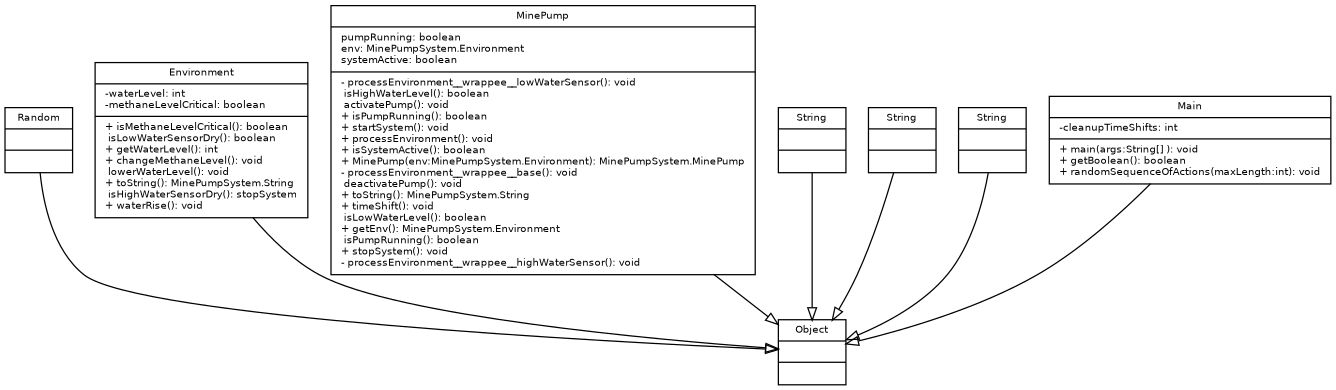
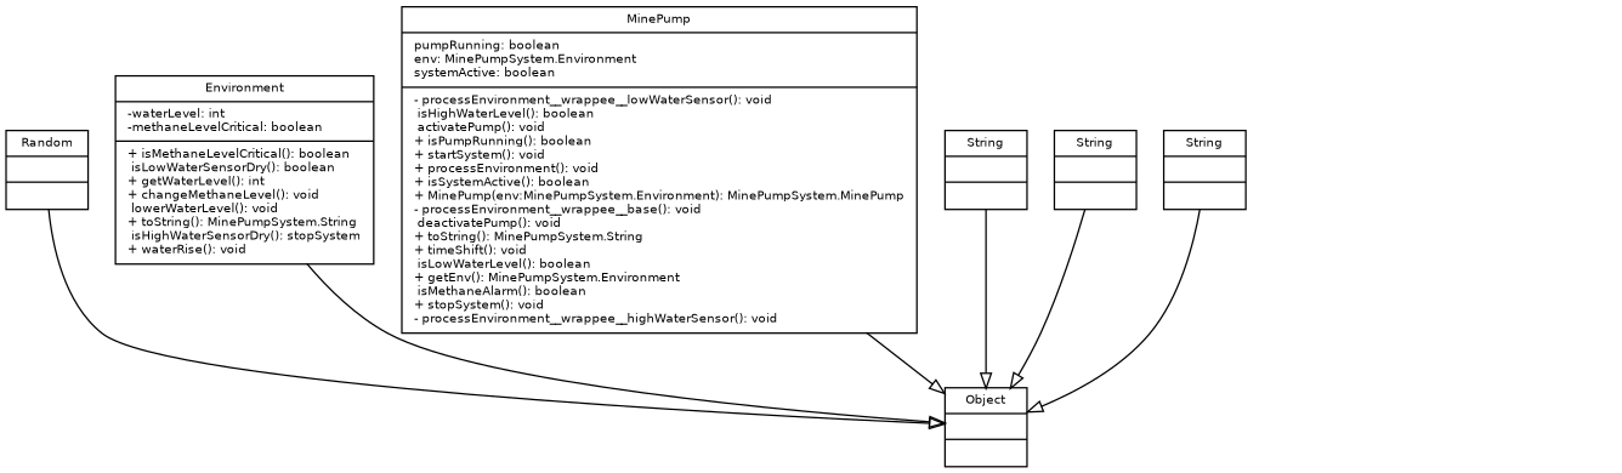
  digraph {
    fontname="Bitstream Vera Sans"
    fontsize=8
    node [fontname="Bitstream Vera Sans" fontsize=8 shape=record]
    edge [arrowhead=empty arrowtail=none fontname="Bitstream Vera Sans" fontsize=8 style=solid]
    n1 [label="{Random||}"]
    n2 [label="{Object||}"]
    n3 [label="{Environment|-waterLevel: int\l-methaneLevelCritical: boolean\l|+ isMethaneLevelCritical(): boolean\l isLowWaterSensorDry(): boolean\l+ getWaterLevel(): int\l+ changeMethaneLevel(): void\l lowerWaterLevel(): void\l+ toString(): MinePumpSystem.String\l isHighWaterSensorDry(): stopSystem\l+ waterRise(): void\l}"]
-   n4 [label="{MinePump|pumpRunning: boolean\lenv: MinePumpSystem.Environment\lsystemActive: boolean\l|- processEnvironment__wrappee__lowWaterSensor(): void\l isHighWaterLevel(): boolean\l activatePump(): void\l+ isPumpRunning(): boolean\l+ startSystem(): void\l+ processEnvironment(): void\l+ isSystemActive(): boolean\l+ MinePump(env:MinePumpSystem.Environment): MinePumpSystem.MinePump\l- processEnvironment__wrappee__base(): void\l deactivatePump(): void\l+ toString(): MinePumpSystem.String\l+ timeShift(): void\l isLowWaterLevel(): boolean\l+ getEnv(): MinePumpSystem.Environment\l isPumpRunning(): boolean\l+ stopSystem(): void\l- processEnvironment__wrappee__highWaterSensor(): void\l}"]
+   n4 [label="{MinePump|pumpRunning: boolean\lenv: MinePumpSystem.Environment\lsystemActive: boolean\l|- processEnvironment__wrappee__lowWaterSensor(): void\l isHighWaterLevel(): boolean\l activatePump(): void\l+ isPumpRunning(): boolean\l+ startSystem(): void\l+ processEnvironment(): void\l+ isSystemActive(): boolean\l+ MinePump(env:MinePumpSystem.Environment): MinePumpSystem.MinePump\l- processEnvironment__wrappee__base(): void\l deactivatePump(): void\l+ toString(): MinePumpSystem.String\l+ timeShift(): void\l isLowWaterLevel(): boolean\l+ getEnv(): MinePumpSystem.Environment\l isMethaneAlarm(): boolean\l+ stopSystem(): void\l- processEnvironment__wrappee__highWaterSensor(): void\l}"]
    n5 [label="{String||}"]
    n6 [label="{String||}"]
    n7 [label="{String||}"]
-   n8 [label="{Main|-cleanupTimeShifts: int\l|+ main(args:String[] ): void\l+ getBoolean(): boolean\l+ randomSequenceOfActions(maxLength:int): void\l}"]
    n1 -> n2
    n3 -> n2
    n4 -> n2
    n5 -> n2
    n6 -> n2
    n7 -> n2
-   n8 -> n2
  }
